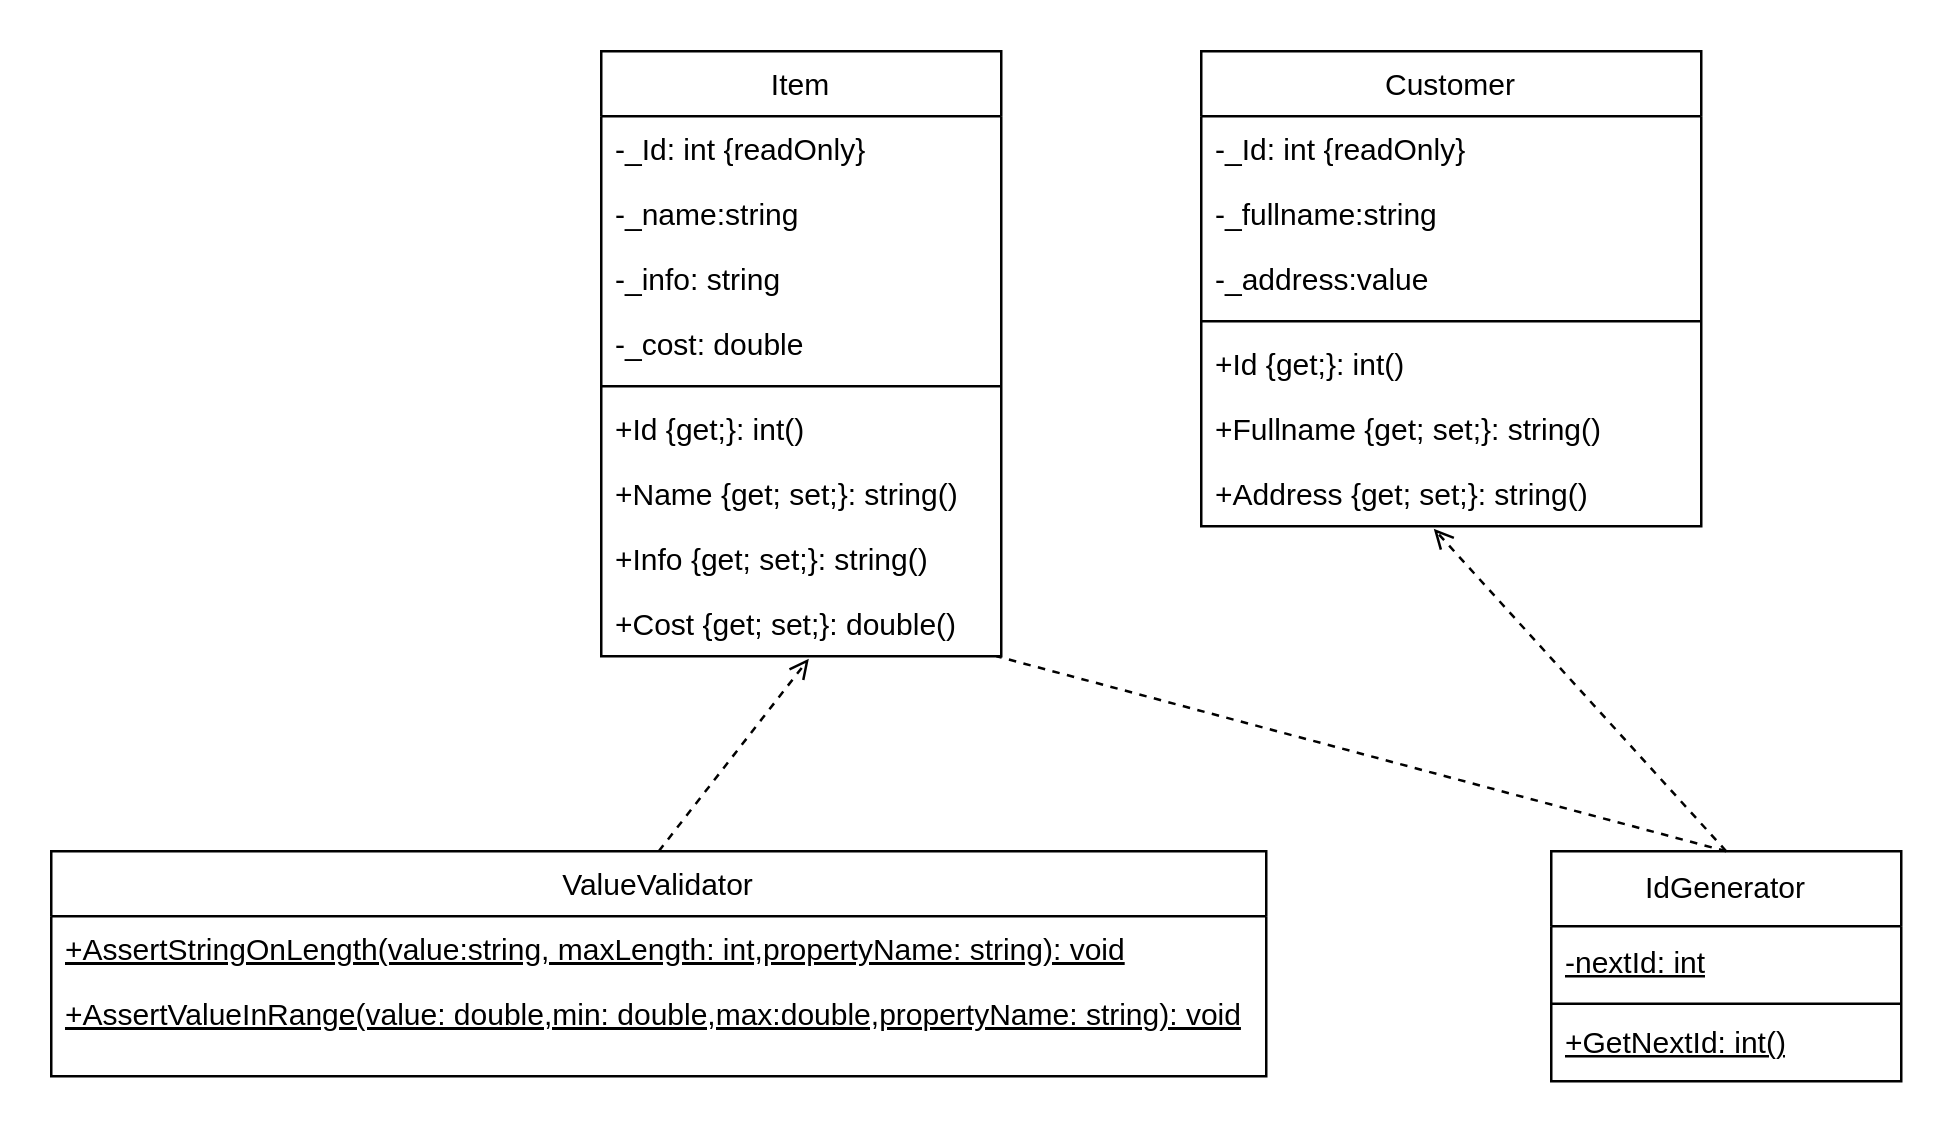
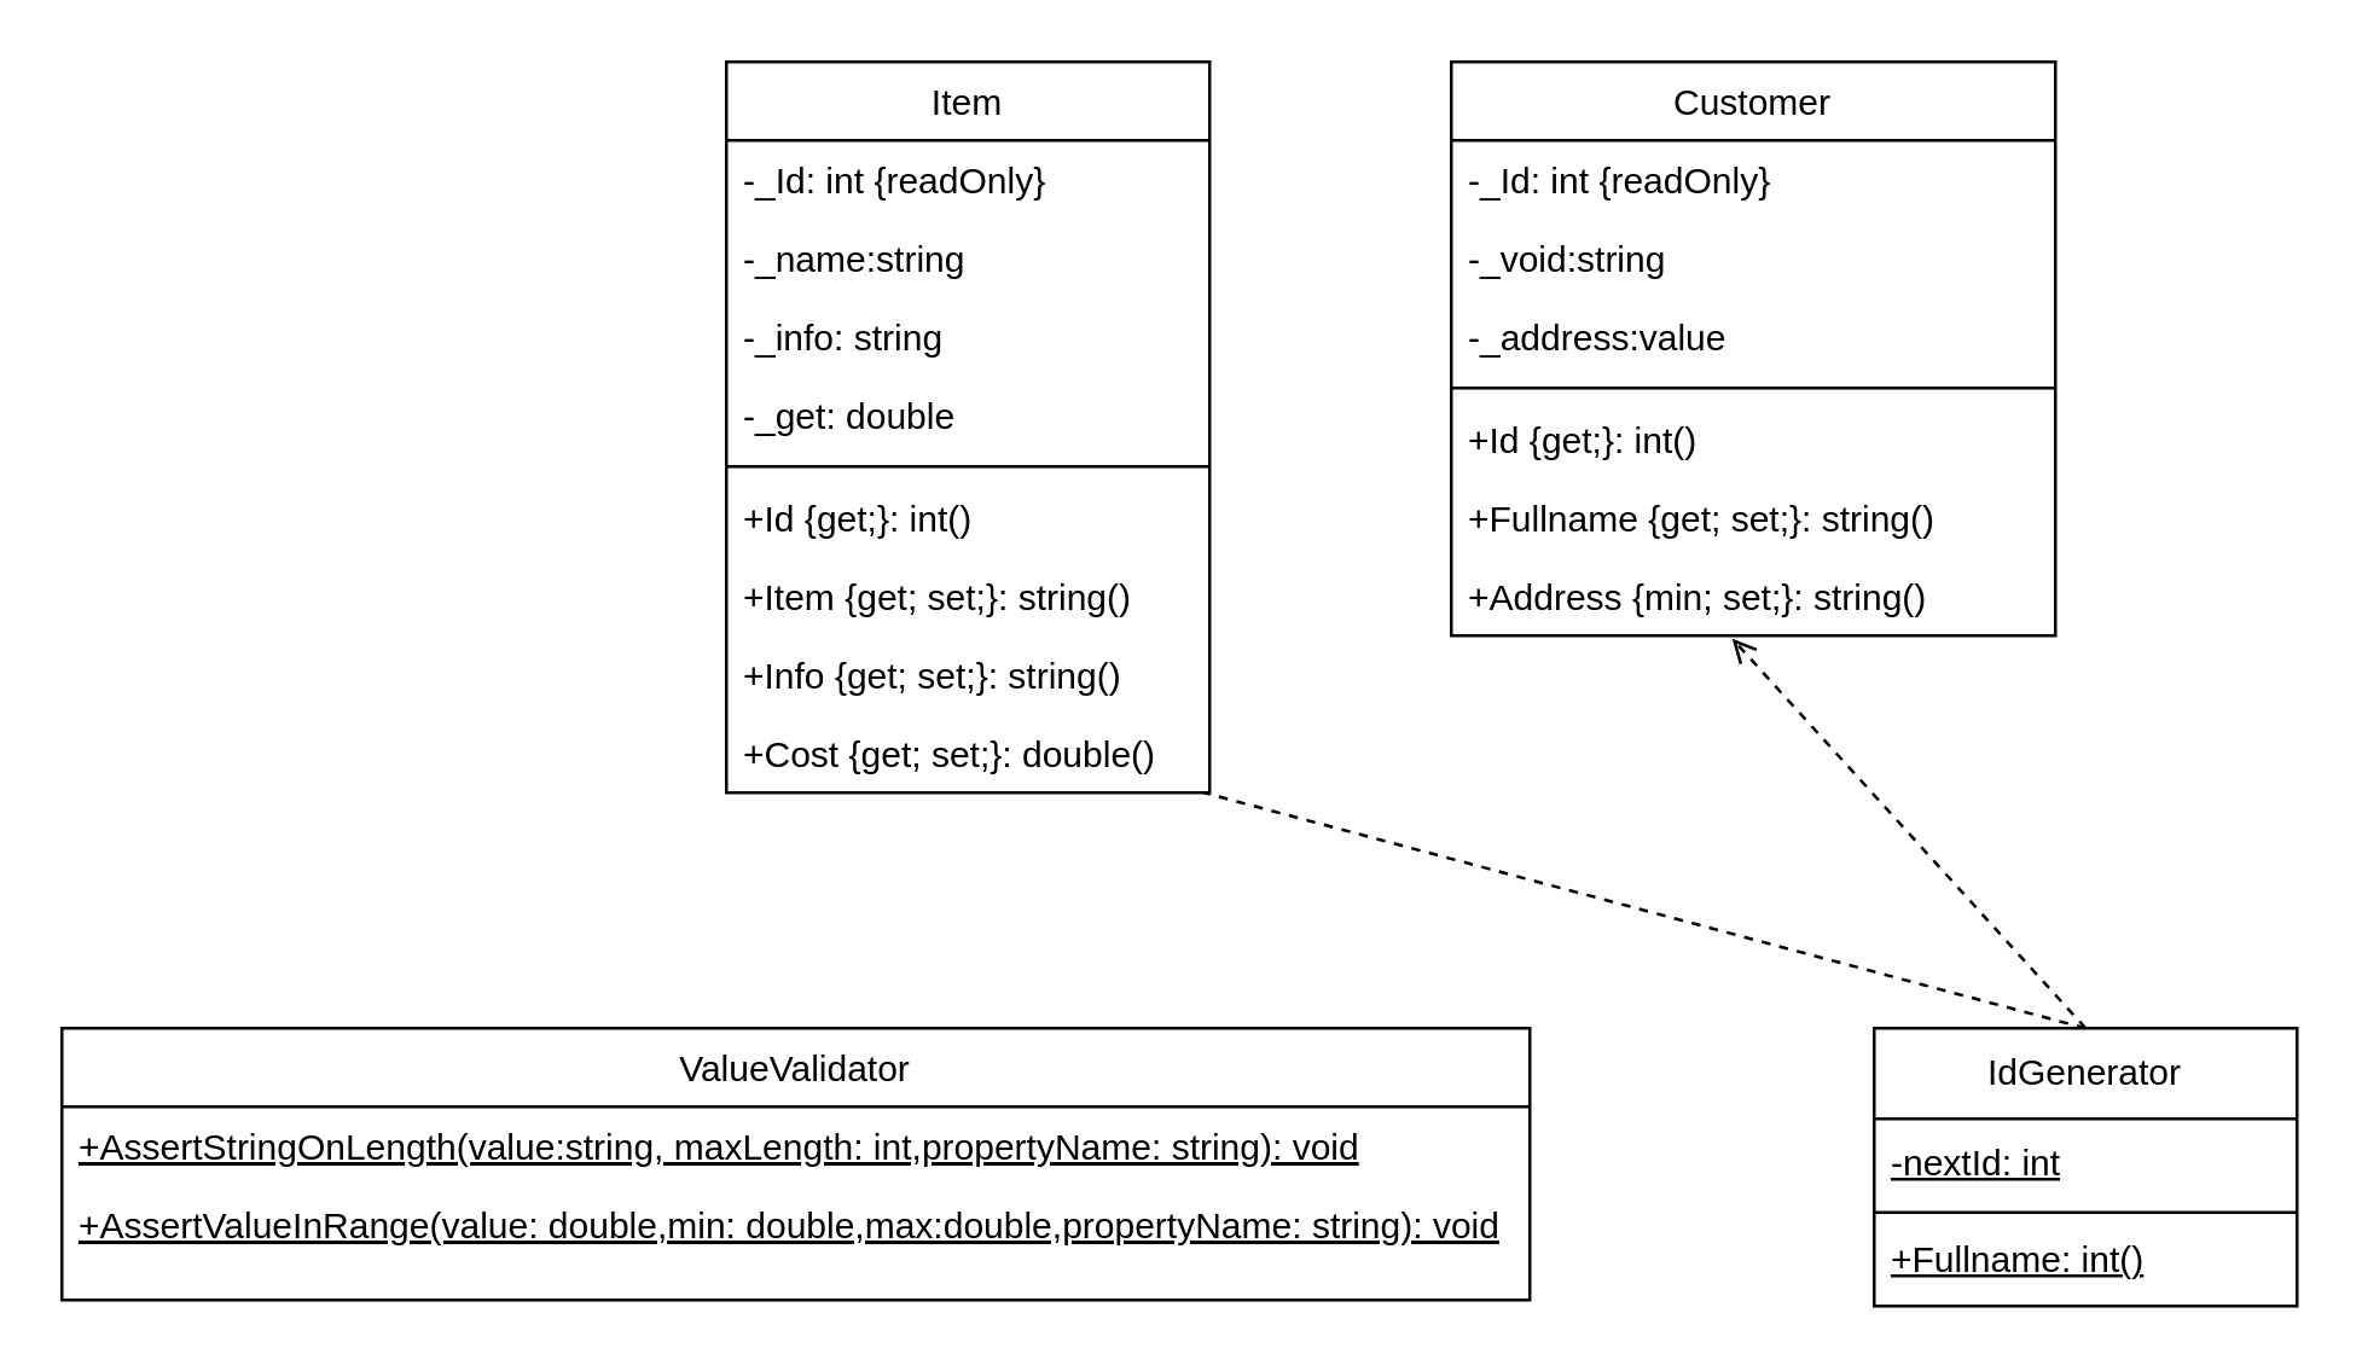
  <mxCell id="0" />
  <mxCell id="1" parent="0" />
  <mxCell id="2" value="Item" style="swimlane;fontStyle=0;align=center;verticalAlign=top;childLayout=stackLayout;horizontal=1;startSize=26;horizontalStack=0;resizeParent=1;resizeLast=0;collapsible=1;marginBottom=0;rounded=0;shadow=0;strokeWidth=1;" parent="1" vertex="1"><mxGeometry x="240" y="20" width="160" height="242" as="geometry"><mxRectangle x="230" y="140" width="160" height="26" as="alternateBounds" /></mxGeometry></mxCell>
  <mxCell id="3" value="-_Id: int {readOnly}" style="text;align=left;verticalAlign=top;spacingLeft=4;spacingRight=4;overflow=hidden;rotatable=0;points=[[0,0.5],[1,0.5]];portConstraint=eastwest;rounded=0;" parent="2" vertex="1"><mxGeometry y="26" width="160" height="26" as="geometry" /></mxCell>
  <mxCell id="4" value="-_name:string" style="text;align=left;verticalAlign=top;spacingLeft=4;spacingRight=4;overflow=hidden;rotatable=0;points=[[0,0.5],[1,0.5]];portConstraint=eastwest;rounded=0;shadow=0;html=0;" parent="2" vertex="1"><mxGeometry y="52" width="160" height="26" as="geometry" /></mxCell>
  <mxCell id="5" value="-_info: string" style="text;align=left;verticalAlign=top;spacingLeft=4;spacingRight=4;overflow=hidden;rotatable=0;points=[[0,0.5],[1,0.5]];portConstraint=eastwest;rounded=0;shadow=0;html=0;" parent="2" vertex="1"><mxGeometry y="78" width="160" height="26" as="geometry" /></mxCell>
- <mxCell id="6" value="-_cost: double" style="text;align=left;verticalAlign=top;spacingLeft=4;spacingRight=4;overflow=hidden;rotatable=0;points=[[0,0.5],[1,0.5]];portConstraint=eastwest;rounded=0;shadow=0;html=0;" vertex="1" parent="2"><mxGeometry y="104" width="160" height="26" as="geometry" /></mxCell>
+ <mxCell id="6" value="-_get: double" style="text;align=left;verticalAlign=top;spacingLeft=4;spacingRight=4;overflow=hidden;rotatable=0;points=[[0,0.5],[1,0.5]];portConstraint=eastwest;rounded=0;shadow=0;html=0;" vertex="1" parent="2"><mxGeometry y="104" width="160" height="26" as="geometry" /></mxCell>
  <mxCell id="7" value="" style="line;html=1;strokeWidth=1;align=left;verticalAlign=middle;spacingTop=-1;spacingLeft=3;spacingRight=3;rotatable=0;labelPosition=right;points=[];portConstraint=eastwest;rounded=0;" parent="2" vertex="1"><mxGeometry y="130" width="160" height="8" as="geometry" /></mxCell>
  <mxCell id="8" value="+Id {get;}: int()" style="text;align=left;verticalAlign=top;spacingLeft=4;spacingRight=4;overflow=hidden;rotatable=0;points=[[0,0.5],[1,0.5]];portConstraint=eastwest;rounded=0;" parent="2" vertex="1"><mxGeometry y="138" width="160" height="26" as="geometry" /></mxCell>
- <mxCell id="9" value="+Name {get; set;}: string()" style="text;align=left;verticalAlign=top;spacingLeft=4;spacingRight=4;overflow=hidden;rotatable=0;points=[[0,0.5],[1,0.5]];portConstraint=eastwest;rounded=0;" vertex="1" parent="2"><mxGeometry y="164" width="160" height="26" as="geometry" /></mxCell>
+ <mxCell id="9" value="+Item {get; set;}: string()" style="text;align=left;verticalAlign=top;spacingLeft=4;spacingRight=4;overflow=hidden;rotatable=0;points=[[0,0.5],[1,0.5]];portConstraint=eastwest;rounded=0;" vertex="1" parent="2"><mxGeometry y="164" width="160" height="26" as="geometry" /></mxCell>
  <mxCell id="10" value="+Info {get; set;}: string()" style="text;align=left;verticalAlign=top;spacingLeft=4;spacingRight=4;overflow=hidden;rotatable=0;points=[[0,0.5],[1,0.5]];portConstraint=eastwest;rounded=0;" vertex="1" parent="2"><mxGeometry y="190" width="160" height="26" as="geometry" /></mxCell>
  <mxCell id="11" value="+Cost {get; set;}: double()" style="text;align=left;verticalAlign=top;spacingLeft=4;spacingRight=4;overflow=hidden;rotatable=0;points=[[0,0.5],[1,0.5]];portConstraint=eastwest;rounded=0;" vertex="1" parent="2"><mxGeometry y="216" width="160" height="26" as="geometry" /></mxCell>
  <mxCell id="12" value="Customer" style="swimlane;fontStyle=0;align=center;verticalAlign=top;childLayout=stackLayout;horizontal=1;startSize=26;horizontalStack=0;resizeParent=1;resizeLast=0;collapsible=1;marginBottom=0;rounded=0;shadow=0;strokeWidth=1;" vertex="1" parent="1"><mxGeometry x="480" y="20" width="200" height="190" as="geometry"><mxRectangle x="230" y="140" width="160" height="26" as="alternateBounds" /></mxGeometry></mxCell>
  <mxCell id="13" value="-_Id: int {readOnly}" style="text;align=left;verticalAlign=top;spacingLeft=4;spacingRight=4;overflow=hidden;rotatable=0;points=[[0,0.5],[1,0.5]];portConstraint=eastwest;rounded=0;" vertex="1" parent="12"><mxGeometry y="26" width="200" height="26" as="geometry" /></mxCell>
- <mxCell id="14" value="-_fullname:string" style="text;align=left;verticalAlign=top;spacingLeft=4;spacingRight=4;overflow=hidden;rotatable=0;points=[[0,0.5],[1,0.5]];portConstraint=eastwest;rounded=0;shadow=0;html=0;" vertex="1" parent="12"><mxGeometry y="52" width="200" height="26" as="geometry" /></mxCell>
+ <mxCell id="14" value="-_void:string" style="text;align=left;verticalAlign=top;spacingLeft=4;spacingRight=4;overflow=hidden;rotatable=0;points=[[0,0.5],[1,0.5]];portConstraint=eastwest;rounded=0;shadow=0;html=0;" vertex="1" parent="12"><mxGeometry y="52" width="200" height="26" as="geometry" /></mxCell>
  <mxCell id="15" value="-_address:value" style="text;align=left;verticalAlign=top;spacingLeft=4;spacingRight=4;overflow=hidden;rotatable=0;points=[[0,0.5],[1,0.5]];portConstraint=eastwest;rounded=0;shadow=0;html=0;" vertex="1" parent="12"><mxGeometry y="78" width="200" height="26" as="geometry" /></mxCell>
  <mxCell id="16" value="" style="line;html=1;strokeWidth=1;align=left;verticalAlign=middle;spacingTop=-1;spacingLeft=3;spacingRight=3;rotatable=0;labelPosition=right;points=[];portConstraint=eastwest;rounded=0;" vertex="1" parent="12"><mxGeometry y="104" width="200" height="8" as="geometry" /></mxCell>
  <mxCell id="17" value="+Id {get;}: int()" style="text;align=left;verticalAlign=top;spacingLeft=4;spacingRight=4;overflow=hidden;rotatable=0;points=[[0,0.5],[1,0.5]];portConstraint=eastwest;rounded=0;" vertex="1" parent="12"><mxGeometry y="112" width="200" height="26" as="geometry" /></mxCell>
  <mxCell id="18" value="+Fullname {get; set;}: string()" style="text;align=left;verticalAlign=top;spacingLeft=4;spacingRight=4;overflow=hidden;rotatable=0;points=[[0,0.5],[1,0.5]];portConstraint=eastwest;rounded=0;" vertex="1" parent="12"><mxGeometry y="138" width="200" height="26" as="geometry" /></mxCell>
- <mxCell id="19" value="+Address {get; set;}: string()" style="text;align=left;verticalAlign=top;spacingLeft=4;spacingRight=4;overflow=hidden;rotatable=0;points=[[0,0.5],[1,0.5]];portConstraint=eastwest;rounded=0;" vertex="1" parent="12"><mxGeometry y="164" width="200" height="26" as="geometry" /></mxCell>
+ <mxCell id="19" value="+Address {min; set;}: string()" style="text;align=left;verticalAlign=top;spacingLeft=4;spacingRight=4;overflow=hidden;rotatable=0;points=[[0,0.5],[1,0.5]];portConstraint=eastwest;rounded=0;" vertex="1" parent="12"><mxGeometry y="164" width="200" height="26" as="geometry" /></mxCell>
  <mxCell id="20" value="ValueValidator" style="swimlane;fontStyle=0;align=center;verticalAlign=top;childLayout=stackLayout;horizontal=1;startSize=26;horizontalStack=0;resizeParent=1;resizeLast=0;collapsible=1;marginBottom=0;rounded=0;shadow=0;strokeWidth=1;" vertex="1" parent="1"><mxGeometry x="20" y="340" width="486" height="90" as="geometry"><mxRectangle x="230" y="140" width="160" height="26" as="alternateBounds" /></mxGeometry></mxCell>
  <mxCell id="21" value="+AssertStringOnLength(value:string, maxLength: int,propertyName: string): void" style="text;align=left;verticalAlign=top;spacingLeft=4;spacingRight=4;overflow=hidden;rotatable=0;points=[[0,0.5],[1,0.5]];portConstraint=eastwest;rounded=0;shadow=0;html=0;fontStyle=4;" vertex="1" parent="20"><mxGeometry y="26" width="486" height="26" as="geometry" /></mxCell>
  <mxCell id="22" value="+AssertValueInRange(value: double,min: double,max:double,propertyName: string): void" style="text;align=left;verticalAlign=top;spacingLeft=4;spacingRight=4;overflow=hidden;rotatable=0;points=[[0,0.5],[1,0.5]];portConstraint=eastwest;rounded=0;shadow=0;html=0;fontStyle=4;" vertex="1" parent="20"><mxGeometry y="52" width="486" height="26" as="geometry" /></mxCell>
  <mxCell id="23" value="IdGenerator" style="swimlane;fontStyle=0;childLayout=stackLayout;horizontal=1;startSize=30;horizontalStack=0;resizeParent=1;resizeParentMax=0;resizeLast=0;collapsible=1;marginBottom=0;whiteSpace=wrap;html=1;rounded=0;" vertex="1" parent="1"><mxGeometry x="620" y="340" width="140" height="92" as="geometry" /></mxCell>
  <mxCell id="24" value="&lt;u&gt;-nextId: int&lt;/u&gt;" style="text;strokeColor=none;fillColor=none;align=left;verticalAlign=middle;spacingLeft=4;spacingRight=4;overflow=hidden;points=[[0,0.5],[1,0.5]];portConstraint=eastwest;rotatable=0;whiteSpace=wrap;html=1;rounded=0;" vertex="1" parent="23"><mxGeometry y="30" width="140" height="30" as="geometry" /></mxCell>
  <mxCell id="25" value="" style="line;html=1;strokeWidth=1;align=left;verticalAlign=middle;spacingTop=-1;spacingLeft=3;spacingRight=3;rotatable=0;labelPosition=right;points=[];portConstraint=eastwest;rounded=0;" vertex="1" parent="23"><mxGeometry y="60" width="140" height="2" as="geometry" /></mxCell>
- <mxCell id="26" value="&lt;u&gt;+GetNextId: int()&lt;/u&gt;" style="text;strokeColor=none;fillColor=none;align=left;verticalAlign=middle;spacingLeft=4;spacingRight=4;overflow=hidden;points=[[0,0.5],[1,0.5]];portConstraint=eastwest;rotatable=0;whiteSpace=wrap;html=1;rounded=0;" vertex="1" parent="23"><mxGeometry y="62" width="140" height="30" as="geometry" /></mxCell>
- <mxCell id="27" value="" style="endArrow=open;html=1;rounded=0;entryX=0.519;entryY=1.038;entryDx=0;entryDy=0;entryPerimeter=0;exitX=0.5;exitY=0;exitDx=0;exitDy=0;dashed=1;endFill=0;" edge="1" parent="1" source="20" target="11"><mxGeometry width="50" height="50" relative="1" as="geometry"><mxPoint x="480" y="310" as="sourcePoint" /><mxPoint x="530" y="260" as="targetPoint" /></mxGeometry></mxCell>
+ <mxCell id="26" value="&lt;u&gt;+Fullname: int()&lt;/u&gt;" style="text;strokeColor=none;fillColor=none;align=left;verticalAlign=middle;spacingLeft=4;spacingRight=4;overflow=hidden;points=[[0,0.5],[1,0.5]];portConstraint=eastwest;rotatable=0;whiteSpace=wrap;html=1;rounded=0;" vertex="1" parent="23"><mxGeometry y="62" width="140" height="30" as="geometry" /></mxCell>
  <mxCell id="28" value="" style="endArrow=none;html=1;rounded=0;exitX=0.5;exitY=0;exitDx=0;exitDy=0;dashed=1;endFill=0;entryX=0.988;entryY=1;entryDx=0;entryDy=0;entryPerimeter=0;" edge="1" parent="1" source="23" target="11"><mxGeometry width="50" height="50" relative="1" as="geometry"><mxPoint x="273" y="350" as="sourcePoint" /><mxPoint x="440" y="273" as="targetPoint" /></mxGeometry></mxCell>
  <mxCell id="29" value="" style="endArrow=open;html=1;rounded=0;dashed=1;endFill=0;entryX=0.465;entryY=1.038;entryDx=0;entryDy=0;entryPerimeter=0;" edge="1" parent="1" target="19"><mxGeometry width="50" height="50" relative="1" as="geometry"><mxPoint x="690" y="340" as="sourcePoint" /><mxPoint x="408" y="272" as="targetPoint" /></mxGeometry></mxCell>
